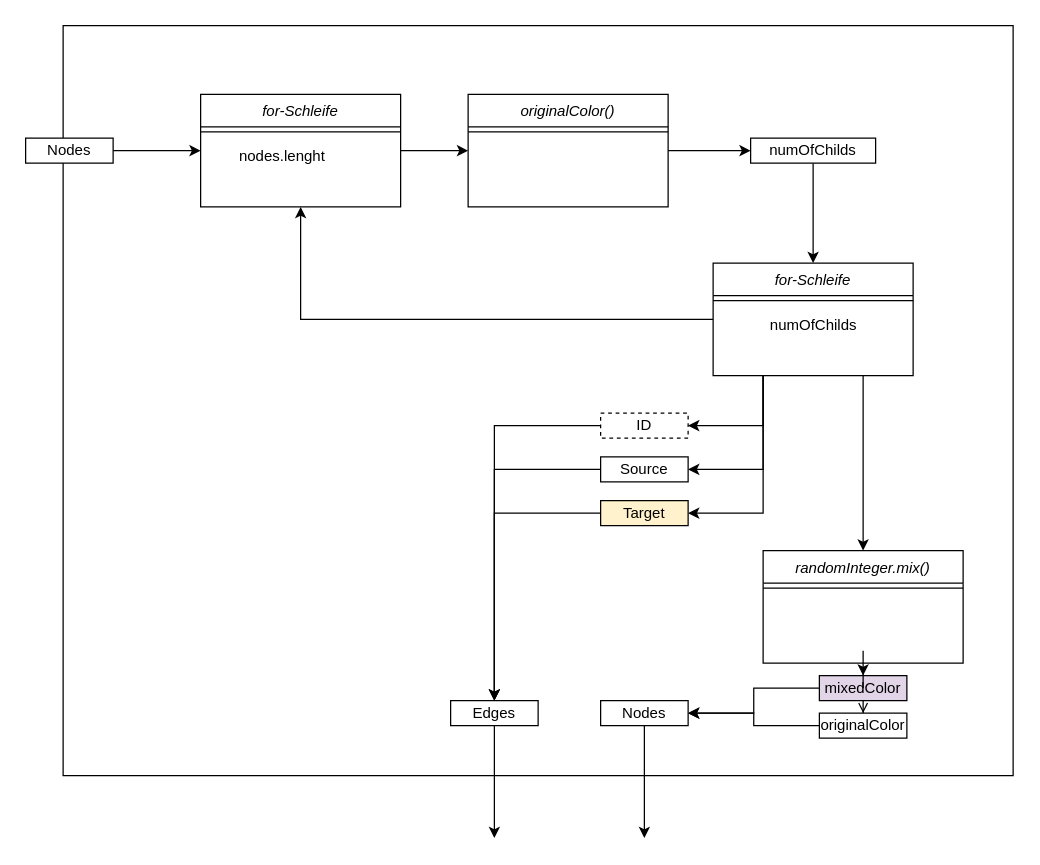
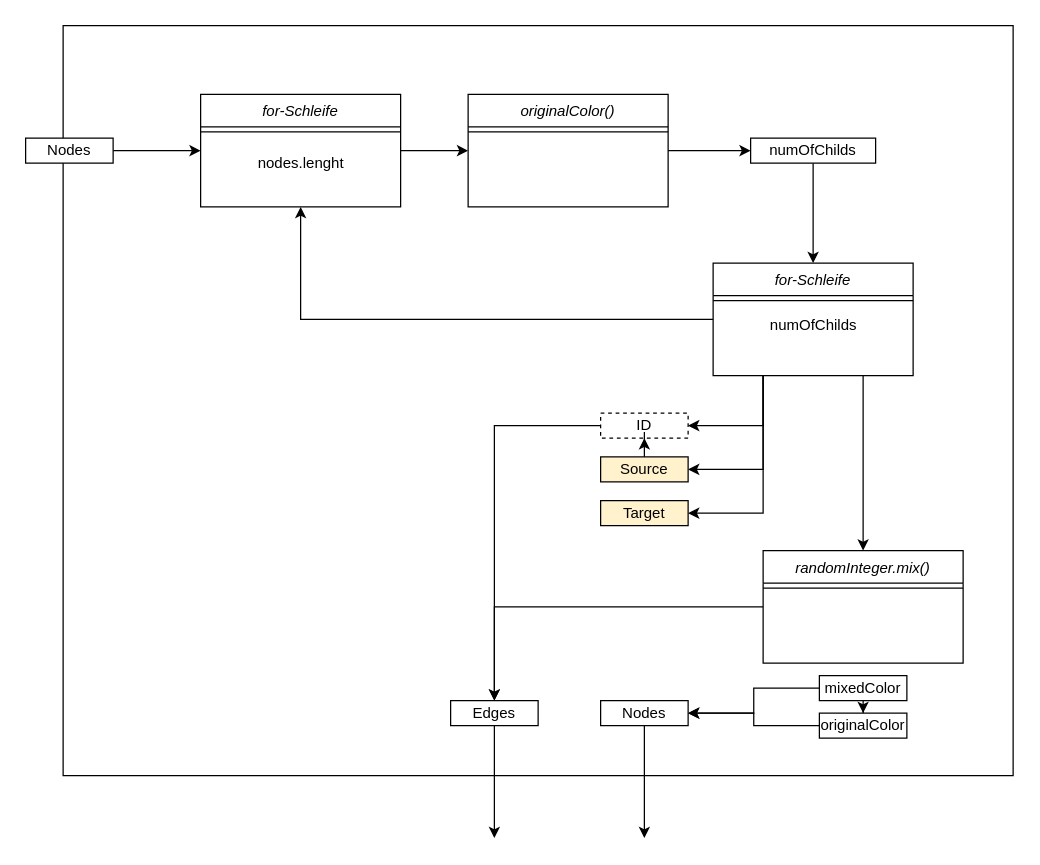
  <mxCell id="0" />
  <mxCell id="1" parent="0" />
  <mxCell id="2" value="" style="rounded=0;whiteSpace=wrap;html=1;" vertex="1" parent="1"><mxGeometry x="50" y="20" width="760" height="600" as="geometry" /></mxCell>
  <mxCell id="3" style="edgeStyle=orthogonalEdgeStyle;rounded=0;orthogonalLoop=1;jettySize=auto;html=1;entryX=0;entryY=0.5;entryDx=0;entryDy=0;" edge="1" parent="1" source="4" target="6"><mxGeometry relative="1" as="geometry" /></mxCell>
  <mxCell id="4" value="Nodes" style="rounded=0;whiteSpace=wrap;html=1;" vertex="1" parent="1"><mxGeometry x="20" y="110" width="70" height="20" as="geometry" /></mxCell>
  <mxCell id="5" style="edgeStyle=orthogonalEdgeStyle;rounded=0;orthogonalLoop=1;jettySize=auto;html=1;entryX=0;entryY=0.5;entryDx=0;entryDy=0;" edge="1" parent="1" source="6" target="9"><mxGeometry relative="1" as="geometry" /></mxCell>
  <mxCell id="6" value="for-Schleife" style="swimlane;fontStyle=2;align=center;verticalAlign=top;childLayout=stackLayout;horizontal=1;startSize=26;horizontalStack=0;resizeParent=1;resizeLast=0;collapsible=1;marginBottom=0;rounded=0;shadow=0;strokeWidth=1;" vertex="1" parent="1"><mxGeometry x="160" y="75" width="160" height="90" as="geometry"><mxRectangle x="120" y="80" width="160" height="26" as="alternateBounds" /></mxGeometry></mxCell>
  <mxCell id="7" value="" style="line;html=1;strokeWidth=1;align=left;verticalAlign=middle;spacingTop=-1;spacingLeft=3;spacingRight=3;rotatable=0;labelPosition=right;points=[];portConstraint=eastwest;" vertex="1" parent="6"><mxGeometry y="26" width="160" height="8" as="geometry" /></mxCell>
  <mxCell id="8" style="edgeStyle=orthogonalEdgeStyle;rounded=0;orthogonalLoop=1;jettySize=auto;html=1;" edge="1" parent="1" source="9" target="12"><mxGeometry relative="1" as="geometry" /></mxCell>
  <mxCell id="9" value="originalColor()" style="swimlane;fontStyle=2;align=center;verticalAlign=top;childLayout=stackLayout;horizontal=1;startSize=26;horizontalStack=0;resizeParent=1;resizeLast=0;collapsible=1;marginBottom=0;rounded=0;shadow=0;strokeWidth=1;" vertex="1" parent="1"><mxGeometry x="374" y="75" width="160" height="90" as="geometry"><mxRectangle x="120" y="80" width="160" height="26" as="alternateBounds" /></mxGeometry></mxCell>
  <mxCell id="10" value="" style="line;html=1;strokeWidth=1;align=left;verticalAlign=middle;spacingTop=-1;spacingLeft=3;spacingRight=3;rotatable=0;labelPosition=right;points=[];portConstraint=eastwest;" vertex="1" parent="9"><mxGeometry y="26" width="160" height="8" as="geometry" /></mxCell>
  <mxCell id="11" style="edgeStyle=orthogonalEdgeStyle;rounded=0;orthogonalLoop=1;jettySize=auto;html=1;entryX=0.5;entryY=0;entryDx=0;entryDy=0;" edge="1" parent="1" source="12" target="19"><mxGeometry relative="1" as="geometry" /></mxCell>
  <mxCell id="12" value="numOfChilds" style="rounded=0;whiteSpace=wrap;html=1;" vertex="1" parent="1"><mxGeometry x="600" y="110" width="100" height="20" as="geometry" /></mxCell>
- <mxCell id="13" value="nodes.lenght" style="text;html=1;align=center;verticalAlign=middle;resizable=0;points=[];autosize=1;" vertex="1" parent="1"><mxGeometry x="185" y="115" width="80" height="20" as="geometry" /></mxCell>
+ <mxCell id="13" value="nodes.lenght" style="text;html=1;align=center;verticalAlign=middle;resizable=0;points=[];autosize=1;" vertex="1" parent="1"><mxGeometry x="200" y="120" width="80" height="20" as="geometry" /></mxCell>
  <mxCell id="14" style="edgeStyle=orthogonalEdgeStyle;rounded=0;orthogonalLoop=1;jettySize=auto;html=1;entryX=0.5;entryY=0;entryDx=0;entryDy=0;exitX=0.75;exitY=1;exitDx=0;exitDy=0;" edge="1" parent="1" source="19" target="26"><mxGeometry relative="1" as="geometry" /></mxCell>
  <mxCell id="15" style="edgeStyle=orthogonalEdgeStyle;rounded=0;orthogonalLoop=1;jettySize=auto;html=1;exitX=0.25;exitY=1;exitDx=0;exitDy=0;entryX=1;entryY=0.5;entryDx=0;entryDy=0;" edge="1" parent="1" source="19" target="35"><mxGeometry relative="1" as="geometry"><mxPoint x="610" y="380" as="targetPoint" /><Array as="points"><mxPoint x="610" y="375" /></Array></mxGeometry></mxCell>
  <mxCell id="16" style="edgeStyle=orthogonalEdgeStyle;rounded=0;orthogonalLoop=1;jettySize=auto;html=1;exitX=0.25;exitY=1;exitDx=0;exitDy=0;entryX=1;entryY=0.5;entryDx=0;entryDy=0;" edge="1" parent="1" source="19" target="33"><mxGeometry relative="1" as="geometry" /></mxCell>
  <mxCell id="17" style="edgeStyle=orthogonalEdgeStyle;rounded=0;orthogonalLoop=1;jettySize=auto;html=1;exitX=0.25;exitY=1;exitDx=0;exitDy=0;entryX=1;entryY=0.5;entryDx=0;entryDy=0;" edge="1" parent="1" source="19" target="37"><mxGeometry relative="1" as="geometry" /></mxCell>
  <mxCell id="18" style="edgeStyle=orthogonalEdgeStyle;rounded=0;orthogonalLoop=1;jettySize=auto;html=1;entryX=0.5;entryY=1;entryDx=0;entryDy=0;" edge="1" parent="1" source="19" target="6"><mxGeometry relative="1" as="geometry" /></mxCell>
  <mxCell id="19" value="for-Schleife" style="swimlane;fontStyle=2;align=center;verticalAlign=top;childLayout=stackLayout;horizontal=1;startSize=26;horizontalStack=0;resizeParent=1;resizeLast=0;collapsible=1;marginBottom=0;rounded=0;shadow=0;strokeWidth=1;" vertex="1" parent="1"><mxGeometry x="570" y="210" width="160" height="90" as="geometry"><mxRectangle x="120" y="80" width="160" height="26" as="alternateBounds" /></mxGeometry></mxCell>
  <mxCell id="20" value="" style="line;html=1;strokeWidth=1;align=left;verticalAlign=middle;spacingTop=-1;spacingLeft=3;spacingRight=3;rotatable=0;labelPosition=right;points=[];portConstraint=eastwest;" vertex="1" parent="19"><mxGeometry y="26" width="160" height="8" as="geometry" /></mxCell>
  <mxCell id="21" value="numOfChilds" style="text;html=1;align=center;verticalAlign=middle;resizable=0;points=[];autosize=1;" vertex="1" parent="1"><mxGeometry x="610" y="250" width="80" height="20" as="geometry" /></mxCell>
- <mxCell id="22" style="edgeStyle=orthogonalEdgeStyle;rounded=0;orthogonalLoop=1;jettySize=auto;html=1;endArrow=open;" edge="1" parent="1" source="24" target="29"><mxGeometry relative="1" as="geometry" /></mxCell>
+ <mxCell id="22" style="edgeStyle=orthogonalEdgeStyle;rounded=0;orthogonalLoop=1;jettySize=auto;html=1;" edge="1" parent="1" source="24" target="29"><mxGeometry relative="1" as="geometry" /></mxCell>
  <mxCell id="23" style="edgeStyle=orthogonalEdgeStyle;rounded=0;orthogonalLoop=1;jettySize=auto;html=1;entryX=1;entryY=0.5;entryDx=0;entryDy=0;" edge="1" parent="1" source="24" target="31"><mxGeometry relative="1" as="geometry" /></mxCell>
- <mxCell id="24" value="mixedColor" style="rounded=0;whiteSpace=wrap;html=1;fillColor=#e1d5e7;" vertex="1" parent="1"><mxGeometry x="655" y="540" width="70" height="20" as="geometry" /></mxCell>
- <mxCell id="25" style="edgeStyle=orthogonalEdgeStyle;rounded=0;orthogonalLoop=1;jettySize=auto;html=1;entryX=0.5;entryY=0;entryDx=0;entryDy=0;" edge="1" parent="1" source="26" target="24"><mxGeometry relative="1" as="geometry" /></mxCell>
+ <mxCell id="24" value="mixedColor" style="rounded=0;whiteSpace=wrap;html=1;" vertex="1" parent="1"><mxGeometry x="655" y="540" width="70" height="20" as="geometry" /></mxCell>
+ <mxCell id="25" style="edgeStyle=orthogonalEdgeStyle;rounded=0;orthogonalLoop=1;jettySize=auto;html=1;" edge="1" parent="1" source="26" target="39"><mxGeometry relative="1" as="geometry" /></mxCell>
  <mxCell id="26" value="randomInteger.mix()" style="swimlane;fontStyle=2;align=center;verticalAlign=top;childLayout=stackLayout;horizontal=1;startSize=26;horizontalStack=0;resizeParent=1;resizeLast=0;collapsible=1;marginBottom=0;rounded=0;shadow=0;strokeWidth=1;" vertex="1" parent="1"><mxGeometry x="610" y="440" width="160" height="90" as="geometry"><mxRectangle x="120" y="80" width="160" height="26" as="alternateBounds" /></mxGeometry></mxCell>
  <mxCell id="27" value="" style="line;html=1;strokeWidth=1;align=left;verticalAlign=middle;spacingTop=-1;spacingLeft=3;spacingRight=3;rotatable=0;labelPosition=right;points=[];portConstraint=eastwest;" vertex="1" parent="26"><mxGeometry y="26" width="160" height="8" as="geometry" /></mxCell>
  <mxCell id="28" style="edgeStyle=orthogonalEdgeStyle;rounded=0;orthogonalLoop=1;jettySize=auto;html=1;entryX=1;entryY=0.5;entryDx=0;entryDy=0;" edge="1" parent="1" source="29" target="31"><mxGeometry relative="1" as="geometry" /></mxCell>
  <mxCell id="29" value="originalColor" style="rounded=0;whiteSpace=wrap;html=1;" vertex="1" parent="1"><mxGeometry x="655" y="570" width="70" height="20" as="geometry" /></mxCell>
  <mxCell id="30" style="edgeStyle=orthogonalEdgeStyle;rounded=0;orthogonalLoop=1;jettySize=auto;html=1;" edge="1" parent="1" source="31"><mxGeometry relative="1" as="geometry"><mxPoint x="515" y="670" as="targetPoint" /></mxGeometry></mxCell>
  <mxCell id="31" value="Nodes" style="rounded=0;whiteSpace=wrap;html=1;" vertex="1" parent="1"><mxGeometry x="480" y="560" width="70" height="20" as="geometry" /></mxCell>
  <mxCell id="32" style="edgeStyle=orthogonalEdgeStyle;rounded=0;orthogonalLoop=1;jettySize=auto;html=1;entryX=0.5;entryY=0;entryDx=0;entryDy=0;" edge="1" parent="1" source="33" target="39"><mxGeometry relative="1" as="geometry" /></mxCell>
  <mxCell id="33" value="ID" style="rounded=0;whiteSpace=wrap;html=1;dashed=1;" vertex="1" parent="1"><mxGeometry x="480" y="330" width="70" height="20" as="geometry" /></mxCell>
- <mxCell id="34" style="edgeStyle=orthogonalEdgeStyle;rounded=0;orthogonalLoop=1;jettySize=auto;html=1;entryX=0.5;entryY=0;entryDx=0;entryDy=0;" edge="1" parent="1" source="35" target="39"><mxGeometry relative="1" as="geometry" /></mxCell>
- <mxCell id="35" value="Source" style="rounded=0;whiteSpace=wrap;html=1;" vertex="1" parent="1"><mxGeometry x="480" y="365" width="70" height="20" as="geometry" /></mxCell>
- <mxCell id="36" style="edgeStyle=orthogonalEdgeStyle;rounded=0;orthogonalLoop=1;jettySize=auto;html=1;entryX=0.5;entryY=0;entryDx=0;entryDy=0;" edge="1" parent="1" source="37" target="39"><mxGeometry relative="1" as="geometry" /></mxCell>
+ <mxCell id="34" style="edgeStyle=orthogonalEdgeStyle;rounded=0;orthogonalLoop=1;jettySize=auto;html=1;" edge="1" parent="1" source="35" target="33"><mxGeometry relative="1" as="geometry" /></mxCell>
+ <mxCell id="35" value="Source" style="rounded=0;whiteSpace=wrap;html=1;fillColor=#fff2cc;" vertex="1" parent="1"><mxGeometry x="480" y="365" width="70" height="20" as="geometry" /></mxCell>
  <mxCell id="37" value="Target" style="rounded=0;whiteSpace=wrap;html=1;fillColor=#fff2cc;" vertex="1" parent="1"><mxGeometry x="480" y="400" width="70" height="20" as="geometry" /></mxCell>
  <mxCell id="38" style="edgeStyle=orthogonalEdgeStyle;rounded=0;orthogonalLoop=1;jettySize=auto;html=1;" edge="1" parent="1" source="39"><mxGeometry relative="1" as="geometry"><mxPoint x="395" y="670" as="targetPoint" /></mxGeometry></mxCell>
  <mxCell id="39" value="Edges" style="rounded=0;whiteSpace=wrap;html=1;" vertex="1" parent="1"><mxGeometry x="360" y="560" width="70" height="20" as="geometry" /></mxCell>
